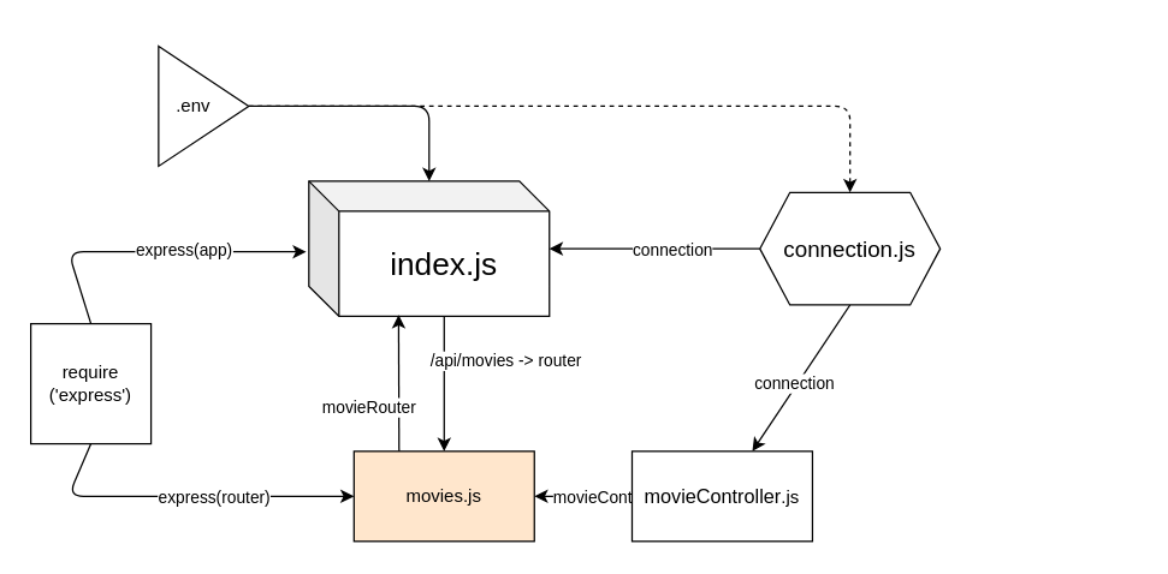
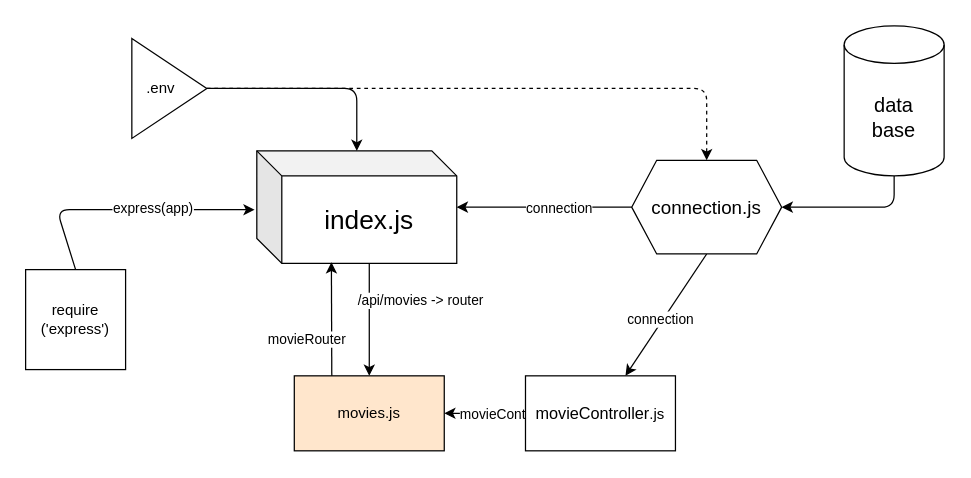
  <mxCell id="0" />
  <mxCell id="1" parent="0" />
  <mxCell id="2" style="edgeStyle=none;html=1;exitX=0;exitY=0;exitDx=90;exitDy=90;exitPerimeter=0;" edge="1" parent="1" source="4" target="10"><mxGeometry relative="1" as="geometry"><Array as="points" /></mxGeometry></mxCell>
  <mxCell id="3" value="/api/movies -&amp;gt; router" style="edgeLabel;html=1;align=center;verticalAlign=middle;resizable=0;points=[];" vertex="1" connectable="0" parent="2"><mxGeometry x="-0.017" y="1" relative="1" as="geometry"><mxPoint x="39" y="-15" as="offset" /></mxGeometry></mxCell>
  <mxCell id="4" value="&lt;font style=&quot;font-size: 21px;&quot;&gt;index.js&lt;/font&gt;" style="shape=cube;whiteSpace=wrap;html=1;boundedLbl=1;backgroundOutline=1;darkOpacity=0.05;darkOpacity2=0.1;" vertex="1" parent="1"><mxGeometry x="205" y="120" width="160" height="90" as="geometry" /></mxCell>
+ <mxCell id="5" style="edgeStyle=none;html=1;exitX=0.5;exitY=1;exitDx=0;exitDy=0;exitPerimeter=0;entryX=1;entryY=0.5;entryDx=0;entryDy=0;" edge="1" parent="1" source="6" target="13"><mxGeometry relative="1" as="geometry"><Array as="points"><mxPoint x="715" y="165" /></Array></mxGeometry></mxCell>
+ <mxCell id="6" value="&lt;font style=&quot;font-size: 16px;&quot;&gt;data&lt;/font&gt;&lt;div&gt;&lt;font style=&quot;font-size: 16px;&quot;&gt;base&lt;/font&gt;&lt;/div&gt;" style="shape=cylinder3;whiteSpace=wrap;html=1;boundedLbl=1;backgroundOutline=1;size=15;" vertex="1" parent="1"><mxGeometry x="675" y="20" width="80" height="120" as="geometry" /></mxCell>
  <mxCell id="7" style="edgeStyle=none;html=1;exitX=1;exitY=0.5;exitDx=0;exitDy=0;entryX=0.5;entryY=0;entryDx=0;entryDy=0;dashed=1;" edge="1" parent="1" source="8" target="13"><mxGeometry relative="1" as="geometry"><mxPoint x="505" y="69.714" as="targetPoint" /><Array as="points"><mxPoint x="565" y="70" /></Array></mxGeometry></mxCell>
  <mxCell id="8" value=".env&amp;nbsp; &amp;nbsp;&amp;nbsp;" style="triangle;whiteSpace=wrap;html=1;" vertex="1" parent="1"><mxGeometry x="105" y="30" width="60" height="80" as="geometry" /></mxCell>
  <mxCell id="9" style="edgeStyle=none;html=1;exitX=1;exitY=0.5;exitDx=0;exitDy=0;" edge="1" parent="1" source="8" target="4"><mxGeometry relative="1" as="geometry"><Array as="points"><mxPoint x="285" y="70" /></Array></mxGeometry></mxCell>
  <mxCell id="10" value="movies.js" style="rounded=0;whiteSpace=wrap;html=1;fillColor=#ffe6cc;" vertex="1" parent="1"><mxGeometry x="235" y="300" width="120" height="60" as="geometry" /></mxCell>
  <mxCell id="11" style="edgeStyle=none;html=1;exitX=0.5;exitY=1;exitDx=0;exitDy=0;" edge="1" parent="1" source="13" target="18"><mxGeometry relative="1" as="geometry" /></mxCell>
  <mxCell id="12" value="connection" style="edgeLabel;html=1;align=center;verticalAlign=middle;resizable=0;points=[];" vertex="1" connectable="0" parent="11"><mxGeometry x="0.088" y="-2" relative="1" as="geometry"><mxPoint as="offset" /></mxGeometry></mxCell>
  <mxCell id="13" value="&lt;font style=&quot;font-size: 15px;&quot;&gt;connection.js&lt;/font&gt;" style="shape=hexagon;perimeter=hexagonPerimeter2;whiteSpace=wrap;html=1;fixedSize=1;" vertex="1" parent="1"><mxGeometry x="505" y="127.5" width="120" height="75" as="geometry" /></mxCell>
  <mxCell id="14" style="edgeStyle=none;html=1;exitX=0;exitY=0.5;exitDx=0;exitDy=0;" edge="1" parent="1" source="13" target="4"><mxGeometry relative="1" as="geometry" /></mxCell>
  <mxCell id="15" value="connection" style="edgeLabel;html=1;align=center;verticalAlign=middle;resizable=0;points=[];" vertex="1" connectable="0" parent="14"><mxGeometry x="0.059" y="-2" relative="1" as="geometry"><mxPoint x="15" y="2" as="offset" /></mxGeometry></mxCell>
  <mxCell id="16" style="edgeStyle=none;html=1;exitX=0;exitY=0.5;exitDx=0;exitDy=0;entryX=1;entryY=0.5;entryDx=0;entryDy=0;" edge="1" parent="1" source="18" target="10"><mxGeometry relative="1" as="geometry" /></mxCell>
  <mxCell id="17" value="movieController" style="edgeLabel;html=1;align=center;verticalAlign=middle;resizable=0;points=[];" vertex="1" connectable="0" parent="16"><mxGeometry x="0.153" relative="1" as="geometry"><mxPoint x="22" as="offset" /></mxGeometry></mxCell>
  <mxCell id="18" value="&lt;font style=&quot;font-size: 13px;&quot;&gt;movieController&lt;/font&gt;.js" style="rounded=0;whiteSpace=wrap;html=1;" vertex="1" parent="1"><mxGeometry x="420" y="300" width="120" height="60" as="geometry" /></mxCell>
  <mxCell id="19" style="edgeStyle=none;html=1;exitX=0.5;exitY=0;exitDx=0;exitDy=0;entryX=-0.011;entryY=0.523;entryDx=0;entryDy=0;entryPerimeter=0;" edge="1" parent="1" source="23" target="4"><mxGeometry relative="1" as="geometry"><mxPoint x="45" y="170" as="targetPoint" /><Array as="points"><mxPoint x="45" y="167" /></Array></mxGeometry></mxCell>
  <mxCell id="20" value="express(app&lt;span style=&quot;background-color: light-dark(#ffffff, var(--ge-dark-color, #121212));&quot;&gt;)&lt;/span&gt;" style="edgeLabel;html=1;align=center;verticalAlign=middle;resizable=0;points=[];" vertex="1" connectable="0" parent="19"><mxGeometry x="0.141" y="-1" relative="1" as="geometry"><mxPoint x="8" y="-3" as="offset" /></mxGeometry></mxCell>
- <mxCell id="21" style="edgeStyle=none;html=1;exitX=0.5;exitY=1;exitDx=0;exitDy=0;entryX=0;entryY=0.5;entryDx=0;entryDy=0;" edge="1" parent="1" source="23" target="10"><mxGeometry relative="1" as="geometry"><Array as="points"><mxPoint x="45" y="330" /></Array></mxGeometry></mxCell>
- <mxCell id="22" value="express(router)" style="edgeLabel;html=1;align=center;verticalAlign=middle;resizable=0;points=[];" vertex="1" connectable="0" parent="21"><mxGeometry x="0.256" y="-3" relative="1" as="geometry"><mxPoint x="-8" y="-3" as="offset" /></mxGeometry></mxCell>
  <mxCell id="23" value="require&lt;div&gt;('express')&lt;/div&gt;" style="whiteSpace=wrap;html=1;aspect=fixed;" vertex="1" parent="1"><mxGeometry x="20" y="215" width="80" height="80" as="geometry" /></mxCell>
  <mxCell id="24" style="edgeStyle=none;html=1;exitX=0.25;exitY=0;exitDx=0;exitDy=0;entryX=0.373;entryY=0.99;entryDx=0;entryDy=0;entryPerimeter=0;" edge="1" parent="1" source="10" target="4"><mxGeometry relative="1" as="geometry" /></mxCell>
  <mxCell id="25" value="movieRouter" style="edgeLabel;html=1;align=center;verticalAlign=middle;resizable=0;points=[];" vertex="1" connectable="0" parent="24"><mxGeometry x="-0.348" y="1" relative="1" as="geometry"><mxPoint x="-19" as="offset" /></mxGeometry></mxCell>
